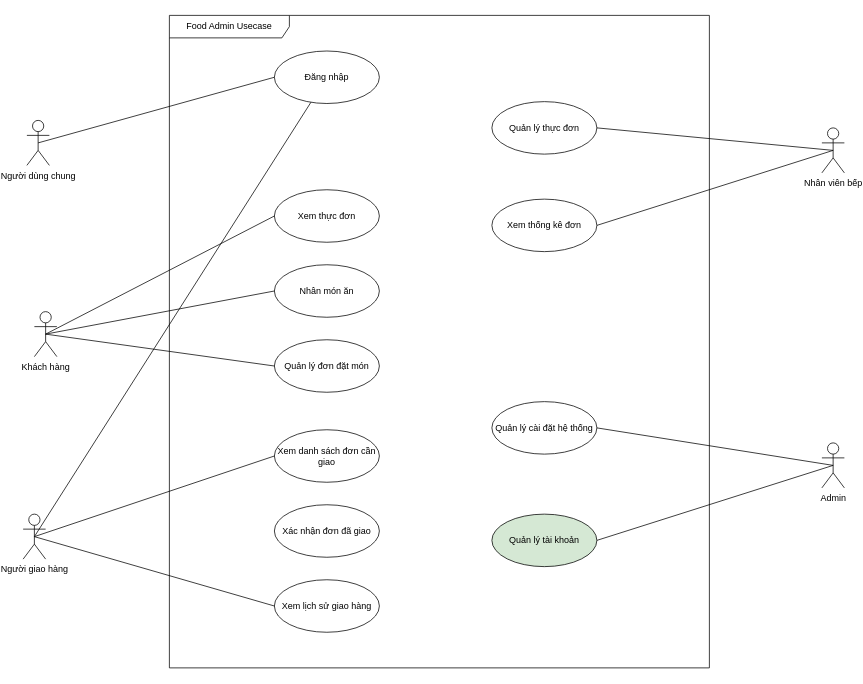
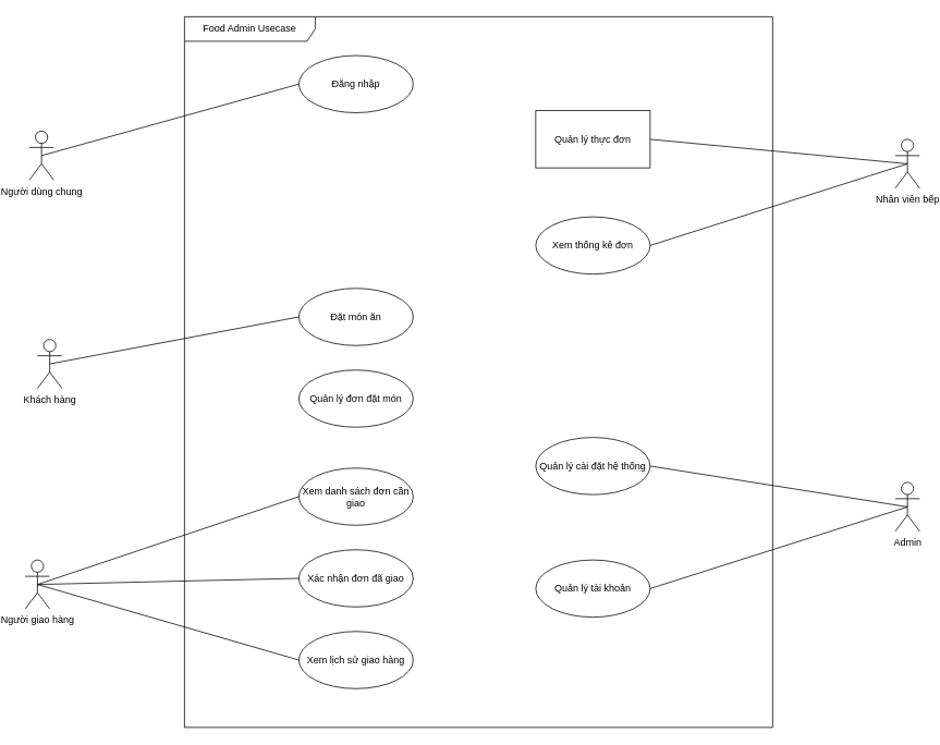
  <mxCell id="0" />
  <mxCell id="1" parent="0" />
  <mxCell id="2" value="Food Admin Usecase" style="shape=umlFrame;whiteSpace=wrap;html=1;pointerEvents=0;recursiveResize=0;container=1;collapsible=0;width=160;" vertex="1" parent="1"><mxGeometry x="215" y="20" width="720" height="870" as="geometry" /></mxCell>
  <mxCell id="3" value="Đăng nhập" style="ellipse;whiteSpace=wrap;html=1;" vertex="1" parent="2"><mxGeometry x="140" y="47.5" width="140" height="70" as="geometry" /></mxCell>
- <mxCell id="4" value="Xem thực đơn" style="ellipse;whiteSpace=wrap;html=1;" vertex="1" parent="2"><mxGeometry x="140" y="232.5" width="140" height="70" as="geometry" /></mxCell>
- <mxCell id="5" value="Nhân món ăn" style="ellipse;whiteSpace=wrap;html=1;" vertex="1" parent="2"><mxGeometry x="140" y="332.5" width="140" height="70" as="geometry" /></mxCell>
+ <mxCell id="5" value="Đặt món ăn" style="ellipse;whiteSpace=wrap;html=1;" vertex="1" parent="2"><mxGeometry x="140" y="332.5" width="140" height="70" as="geometry" /></mxCell>
  <mxCell id="6" value="Quản lý&amp;nbsp;đơn đặt món" style="ellipse;whiteSpace=wrap;html=1;" vertex="1" parent="2"><mxGeometry x="140" y="432.5" width="140" height="70" as="geometry" /></mxCell>
  <mxCell id="7" value="Xem danh sách đơn cần giao" style="ellipse;whiteSpace=wrap;html=1;" vertex="1" parent="2"><mxGeometry x="140" y="552.5" width="140" height="70" as="geometry" /></mxCell>
  <mxCell id="8" value="Xác nhận đơn đã giao" style="ellipse;whiteSpace=wrap;html=1;" vertex="1" parent="2"><mxGeometry x="140" y="652.5" width="140" height="70" as="geometry" /></mxCell>
  <mxCell id="9" value="Xem lịch sử giao hàng" style="ellipse;whiteSpace=wrap;html=1;" vertex="1" parent="2"><mxGeometry x="140" y="752.5" width="140" height="70" as="geometry" /></mxCell>
- <mxCell id="10" value="Quản lý thực đơn" style="ellipse;whiteSpace=wrap;html=1;" vertex="1" parent="2"><mxGeometry x="430" y="115" width="140" height="70" as="geometry" /></mxCell>
+ <mxCell id="10" value="Quản lý thực đơn" style="whiteSpace=wrap;html=1;rounded=0;" vertex="1" parent="2"><mxGeometry x="430" y="115" width="140" height="70" as="geometry" /></mxCell>
  <mxCell id="11" value="Xem thống kê đơn" style="ellipse;whiteSpace=wrap;html=1;" vertex="1" parent="2"><mxGeometry x="430" y="245" width="140" height="70" as="geometry" /></mxCell>
- <mxCell id="12" value="Quản lý tài khoản" style="ellipse;whiteSpace=wrap;html=1;fillColor=#d5e8d4;" vertex="1" parent="2"><mxGeometry x="430" y="665" width="140" height="70" as="geometry" /></mxCell>
+ <mxCell id="12" value="Quản lý tài khoản" style="ellipse;whiteSpace=wrap;html=1;" vertex="1" parent="2"><mxGeometry x="430" y="665" width="140" height="70" as="geometry" /></mxCell>
  <mxCell id="13" value="Quản lý cài đặt hệ thống" style="ellipse;whiteSpace=wrap;html=1;" vertex="1" parent="2"><mxGeometry x="430" y="515" width="140" height="70" as="geometry" /></mxCell>
  <mxCell id="14" style="edgeStyle=none;rounded=0;orthogonalLoop=1;jettySize=auto;html=1;exitX=0.5;exitY=0.5;exitDx=0;exitDy=0;exitPerimeter=0;entryX=0;entryY=0.5;entryDx=0;entryDy=0;endArrow=none;startFill=0;" edge="1" parent="1" source="15" target="3"><mxGeometry relative="1" as="geometry" /></mxCell>
  <mxCell id="15" value="Người dùng chung" style="shape=umlActor;html=1;verticalLabelPosition=bottom;verticalAlign=top;align=center;" vertex="1" parent="1"><mxGeometry x="25" y="160" width="30" height="60" as="geometry" /></mxCell>
  <mxCell id="16" value="Admin" style="shape=umlActor;html=1;verticalLabelPosition=bottom;verticalAlign=top;align=center;" vertex="1" parent="1"><mxGeometry x="1085" y="590" width="30" height="60" as="geometry" /></mxCell>
  <mxCell id="17" value="Nhân viên bếp" style="shape=umlActor;html=1;verticalLabelPosition=bottom;verticalAlign=top;align=center;" vertex="1" parent="1"><mxGeometry x="1085" y="170" width="30" height="60" as="geometry" /></mxCell>
- <mxCell id="18" style="edgeStyle=none;rounded=0;orthogonalLoop=1;jettySize=auto;html=1;exitX=0.5;exitY=0.5;exitDx=0;exitDy=0;exitPerimeter=0;entryX=0;entryY=0.5;entryDx=0;entryDy=0;endArrow=none;startFill=0;" edge="1" parent="1" source="21" target="4"><mxGeometry relative="1" as="geometry" /></mxCell>
  <mxCell id="19" style="edgeStyle=none;rounded=0;orthogonalLoop=1;jettySize=auto;html=1;exitX=0.5;exitY=0.5;exitDx=0;exitDy=0;exitPerimeter=0;entryX=0;entryY=0.5;entryDx=0;entryDy=0;endArrow=none;startFill=0;" edge="1" parent="1" source="21" target="5"><mxGeometry relative="1" as="geometry" /></mxCell>
- <mxCell id="20" style="edgeStyle=none;rounded=0;orthogonalLoop=1;jettySize=auto;html=1;exitX=0.5;exitY=0.5;exitDx=0;exitDy=0;exitPerimeter=0;entryX=0;entryY=0.5;entryDx=0;entryDy=0;endArrow=none;startFill=0;" edge="1" parent="1" source="21" target="6"><mxGeometry relative="1" as="geometry" /></mxCell>
  <mxCell id="21" value="Khách hàng" style="shape=umlActor;html=1;verticalLabelPosition=bottom;verticalAlign=top;align=center;" vertex="1" parent="1"><mxGeometry x="35" y="415" width="30" height="60" as="geometry" /></mxCell>
  <mxCell id="22" style="edgeStyle=none;rounded=0;orthogonalLoop=1;jettySize=auto;html=1;exitX=0.5;exitY=0.5;exitDx=0;exitDy=0;exitPerimeter=0;entryX=0;entryY=0.5;entryDx=0;entryDy=0;endArrow=none;startFill=0;" edge="1" parent="1" source="25" target="7"><mxGeometry relative="1" as="geometry" /></mxCell>
- <mxCell id="23" style="edgeStyle=none;rounded=0;orthogonalLoop=1;jettySize=auto;html=1;exitX=0.5;exitY=0.5;exitDx=0;exitDy=0;exitPerimeter=0;endArrow=none;startFill=0;" edge="1" parent="1" source="25" target="3"><mxGeometry relative="1" as="geometry" /></mxCell>
+ <mxCell id="23" style="edgeStyle=none;rounded=0;orthogonalLoop=1;jettySize=auto;html=1;exitX=0.5;exitY=0.5;exitDx=0;exitDy=0;exitPerimeter=0;entryX=0;entryY=0.5;entryDx=0;entryDy=0;endArrow=none;startFill=0;" edge="1" parent="1" source="25" target="8"><mxGeometry relative="1" as="geometry" /></mxCell>
  <mxCell id="24" style="edgeStyle=none;rounded=0;orthogonalLoop=1;jettySize=auto;html=1;exitX=0.5;exitY=0.5;exitDx=0;exitDy=0;exitPerimeter=0;entryX=0;entryY=0.5;entryDx=0;entryDy=0;endArrow=none;startFill=0;" edge="1" parent="1" source="25" target="9"><mxGeometry relative="1" as="geometry" /></mxCell>
  <mxCell id="25" value="Người giao hàng" style="shape=umlActor;html=1;verticalLabelPosition=bottom;verticalAlign=top;align=center;" vertex="1" parent="1"><mxGeometry x="20" y="685" width="30" height="60" as="geometry" /></mxCell>
  <mxCell id="26" style="edgeStyle=none;rounded=0;orthogonalLoop=1;jettySize=auto;html=1;exitX=1;exitY=0.5;exitDx=0;exitDy=0;entryX=0.5;entryY=0.5;entryDx=0;entryDy=0;entryPerimeter=0;endArrow=none;startFill=0;" edge="1" parent="1" source="10" target="17"><mxGeometry relative="1" as="geometry" /></mxCell>
  <mxCell id="27" style="edgeStyle=none;rounded=0;orthogonalLoop=1;jettySize=auto;html=1;exitX=1;exitY=0.5;exitDx=0;exitDy=0;entryX=0.5;entryY=0.5;entryDx=0;entryDy=0;entryPerimeter=0;endArrow=none;startFill=0;" edge="1" parent="1" source="11" target="17"><mxGeometry relative="1" as="geometry" /></mxCell>
  <mxCell id="28" style="edgeStyle=none;rounded=0;orthogonalLoop=1;jettySize=auto;html=1;exitX=1;exitY=0.5;exitDx=0;exitDy=0;entryX=0.5;entryY=0.5;entryDx=0;entryDy=0;entryPerimeter=0;endArrow=none;startFill=0;" edge="1" parent="1" source="13" target="16"><mxGeometry relative="1" as="geometry" /></mxCell>
  <mxCell id="29" style="edgeStyle=none;rounded=0;orthogonalLoop=1;jettySize=auto;html=1;exitX=1;exitY=0.5;exitDx=0;exitDy=0;endArrow=none;startFill=0;entryX=0.5;entryY=0.5;entryDx=0;entryDy=0;entryPerimeter=0;" edge="1" parent="1" source="12" target="16"><mxGeometry relative="1" as="geometry"><mxPoint x="1095" y="590" as="targetPoint" /></mxGeometry></mxCell>
